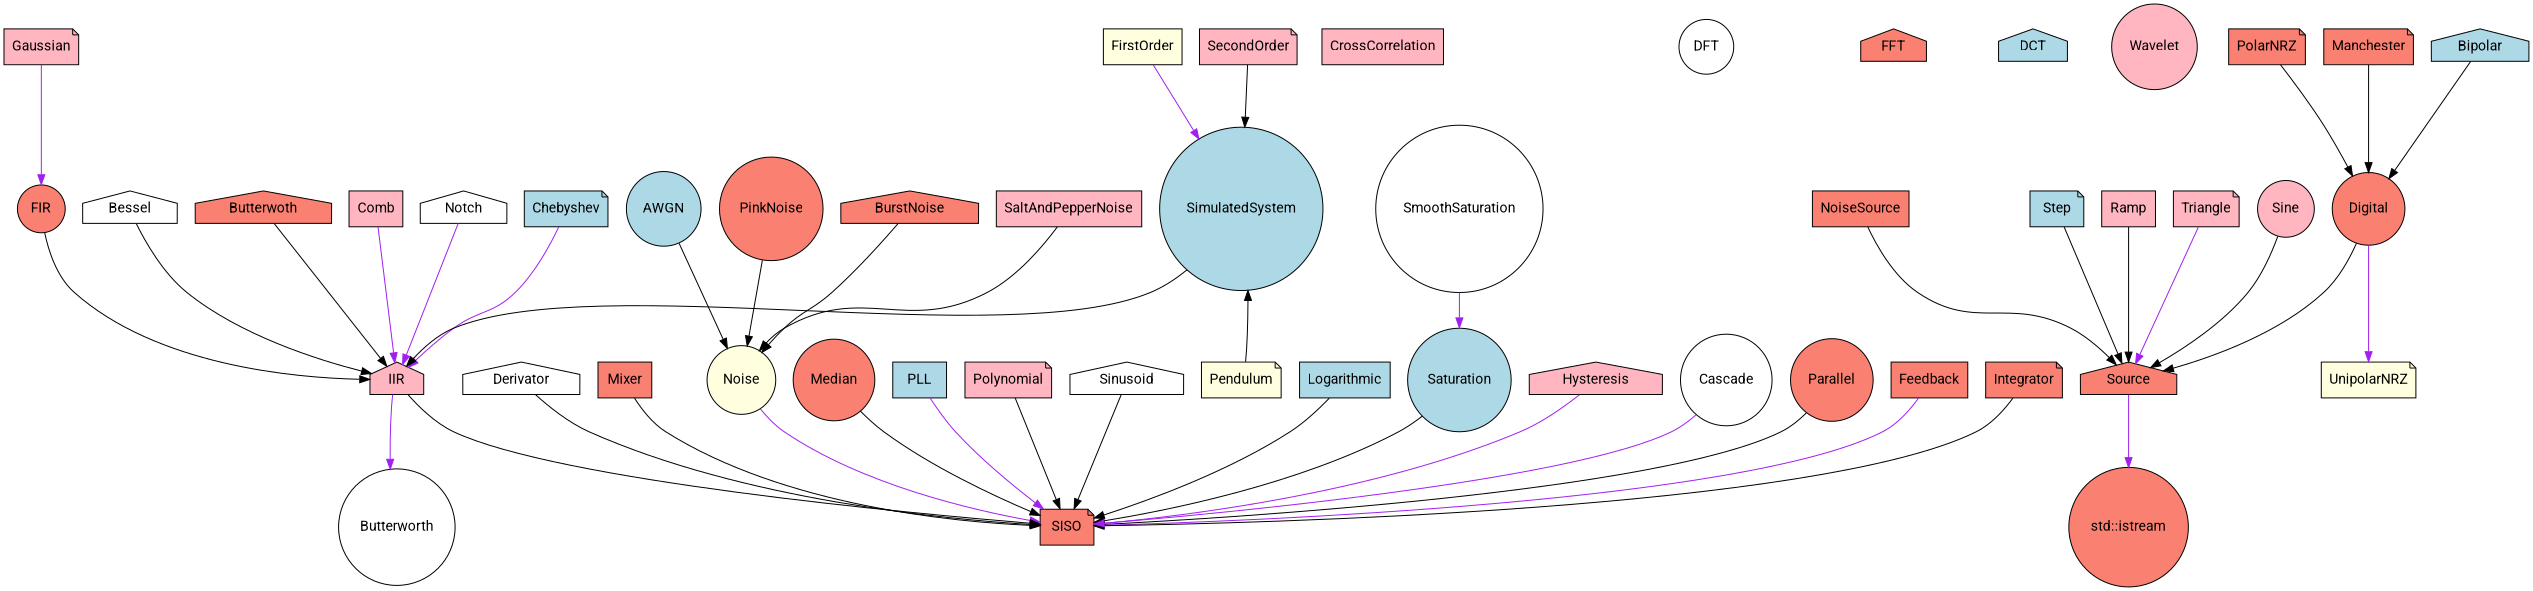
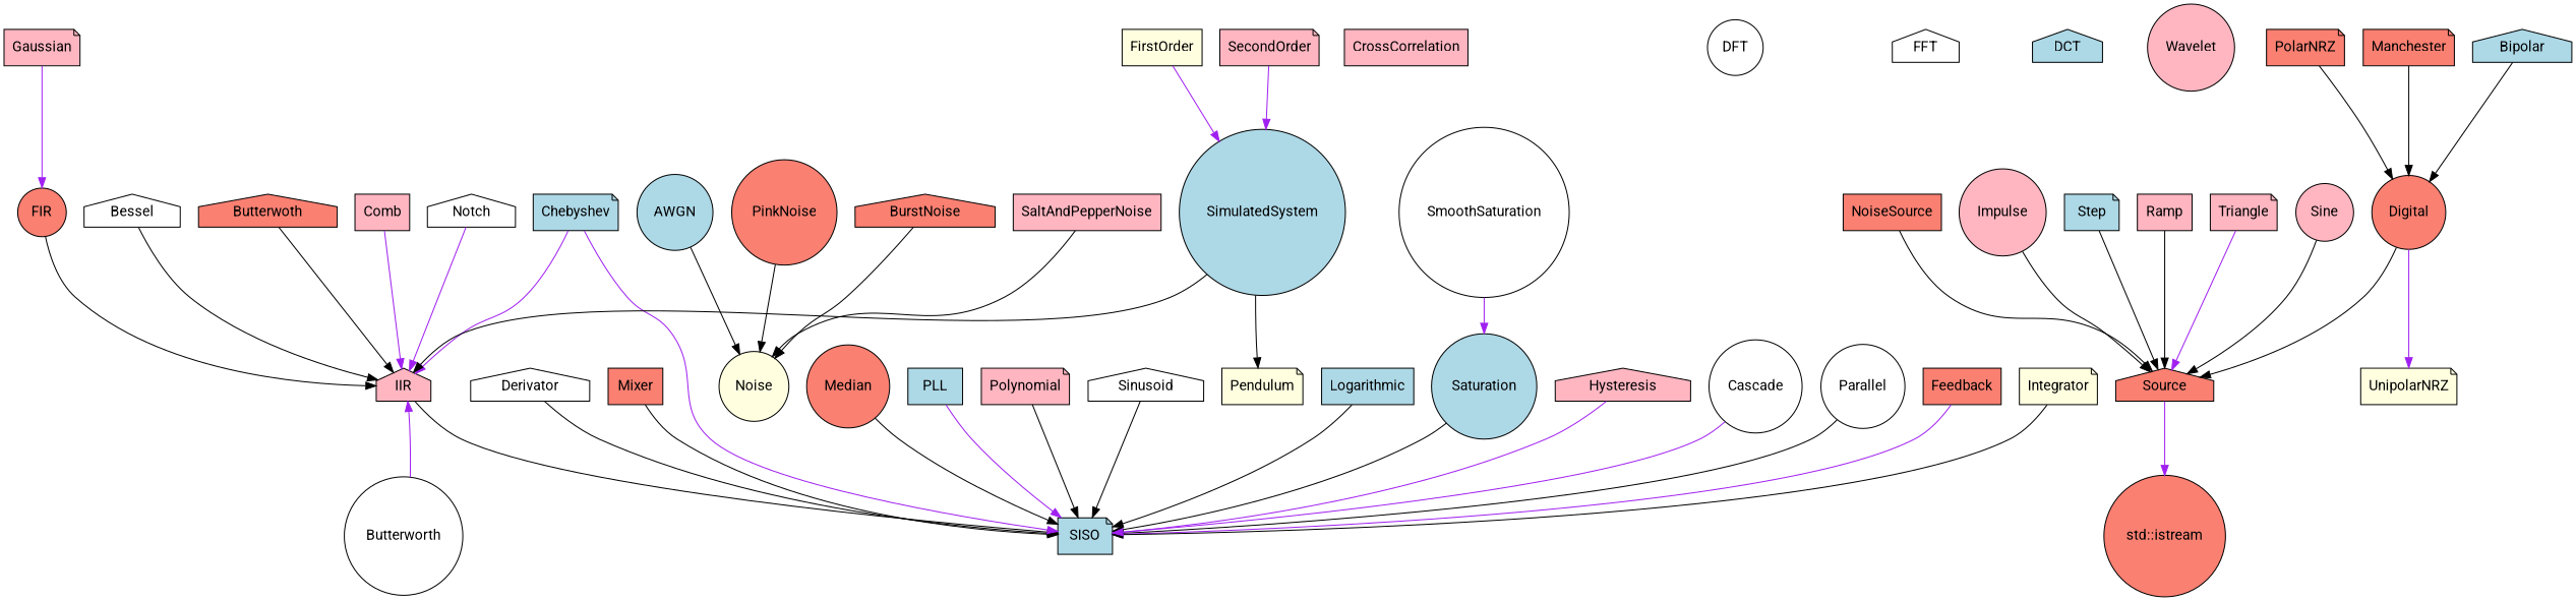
  digraph {
    fontname=Roboto
    node [fillcolor=salmon fontname=Roboto shape=circle style=filled]
    edge [color=black fontname=Roboto]
    Cascade [fillcolor=white]
-   SISO [shape=note]
-   Parallel
+   SISO [fillcolor=lightblue shape=note]
+   Parallel [fillcolor=white]
    Feedback [shape=box]
-   Integrator [shape=note]
+   Integrator [fillcolor=lightyellow shape=note]
    Derivator [fillcolor=white shape=house]
    Mixer [shape=box]
    Noise [fillcolor=lightyellow]
    AWGN [fillcolor=lightblue]
    PinkNoise
    BurstNoise [shape=house]
    SaltAndPepperNoise [fillcolor=lightpink shape=box]
    IIR [fillcolor=lightpink shape=house]
    FIR
    Gaussian [fillcolor=lightpink shape=note]
    Butterworth [fillcolor=white]
    Chebyshev [fillcolor=lightblue shape=note]
    Bessel [fillcolor=white shape=house]
    Butterwoth [shape=house]
    Comb [fillcolor=lightpink shape=box]
    Notch [fillcolor=white shape=house]
    Median
    PLL [fillcolor=lightblue shape=box]
    Polynomial [fillcolor=lightpink shape=note]
    Sinusoid [fillcolor=white shape=house]
    Logarithmic [fillcolor=lightblue shape=box]
    Saturation [fillcolor=lightblue]
    SmoothSaturation [fillcolor=white]
    Hysteresis [fillcolor=lightpink shape=house]
    SimulatedSystem [fillcolor=lightblue]
    FirstOrder [fillcolor=lightyellow shape=box]
    SecondOrder [fillcolor=lightpink shape=note]
    Pendulum [fillcolor=lightyellow shape=note]
    CrossCorrelation [fillcolor=lightpink shape=box]
    DFT [fillcolor=white]
-   FFT [shape=house]
+   FFT [fillcolor=white shape=house]
    DCT [fillcolor=lightblue shape=house]
    Wavelet [fillcolor=lightpink]
    Source [shape=house]
    "std::istream"
    NoiseSource [shape=box]
+   Impulse [fillcolor=lightpink]
    Step [fillcolor=lightblue shape=note]
    Ramp [fillcolor=lightpink shape=box]
    Triangle [fillcolor=lightpink shape=note]
    Sine [fillcolor=lightpink]
    Digital
    UnipolarNRZ [fillcolor=lightyellow shape=note]
    PolarNRZ [shape=note]
    Manchester [shape=note]
    Bipolar [fillcolor=lightblue shape=house]
    Cascade -> SISO [color=purple]
    Parallel -> SISO
    Feedback -> SISO [color=purple]
    Integrator -> SISO
    Derivator -> SISO
    Mixer -> SISO
-   Noise -> SISO [color=purple]
+   Chebyshev -> SISO [color=purple]
    AWGN -> Noise
    PinkNoise -> Noise
    BurstNoise -> Noise
    SaltAndPepperNoise -> Noise
    IIR -> SISO
    FIR -> IIR
    Gaussian -> FIR [color=purple]
-   IIR -> Butterworth [color=purple]
+   Butterworth -> IIR [color=purple]
    Chebyshev -> IIR [color=purple]
    Bessel -> IIR
    Butterwoth -> IIR
    Comb -> IIR [color=purple]
    Notch -> IIR [color=purple]
    Median -> SISO
    PLL -> SISO [color=purple]
    Polynomial -> SISO
    Sinusoid -> SISO
    Logarithmic -> SISO
    Saturation -> SISO
    SmoothSaturation -> Saturation [color=purple]
    Hysteresis -> SISO [color=purple]
    SimulatedSystem -> IIR
    FirstOrder -> SimulatedSystem [color=purple]
-   SecondOrder -> SimulatedSystem
-   Pendulum -> SimulatedSystem
+   SecondOrder -> SimulatedSystem [color=purple]
+   SimulatedSystem -> Pendulum
    Source -> "std::istream" [color=purple]
    NoiseSource -> Source
+   Impulse -> Source
    Step -> Source
    Ramp -> Source
    Triangle -> Source [color=purple]
    Sine -> Source
    Digital -> Source
    Digital -> UnipolarNRZ [color=purple]
    PolarNRZ -> Digital
    Manchester -> Digital
    Bipolar -> Digital
  }
